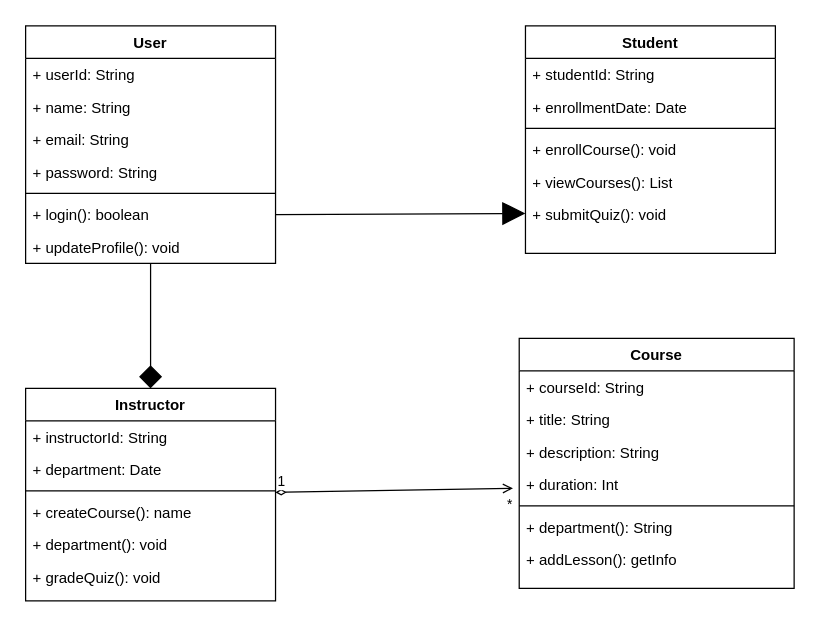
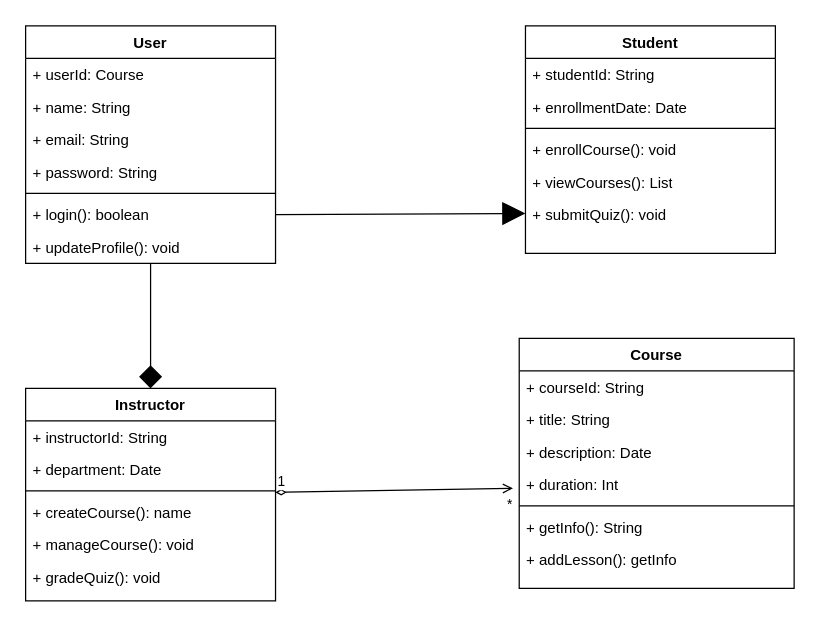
  <mxCell id="0" />
  <mxCell id="1" parent="0" />
  <mxCell id="2" value="User" style="swimlane;fontStyle=1;align=center;verticalAlign=top;childLayout=stackLayout;horizontal=1;startSize=26;horizontalStack=0;resizeParent=1;resizeParentMax=0;resizeLast=0;collapsible=1;marginBottom=0;whiteSpace=wrap;html=1;" parent="1" vertex="1"><mxGeometry x="20" y="20" width="200" height="190" as="geometry" /></mxCell>
- <mxCell id="3" value="+ userId: String" style="text;align=left;verticalAlign=top;spacingLeft=4;spacingRight=4;overflow=hidden;rotatable=0;points=[[0,0.5],[1,0.5]];portConstraint=eastwest;whiteSpace=wrap;html=1;" parent="2" vertex="1"><mxGeometry y="26" width="200" height="26" as="geometry" /></mxCell>
+ <mxCell id="3" value="+ userId: Course" style="text;align=left;verticalAlign=top;spacingLeft=4;spacingRight=4;overflow=hidden;rotatable=0;points=[[0,0.5],[1,0.5]];portConstraint=eastwest;whiteSpace=wrap;html=1;" parent="2" vertex="1"><mxGeometry y="26" width="200" height="26" as="geometry" /></mxCell>
  <mxCell id="4" value="+ name: String" style="text;align=left;verticalAlign=top;spacingLeft=4;spacingRight=4;overflow=hidden;rotatable=0;points=[[0,0.5],[1,0.5]];portConstraint=eastwest;whiteSpace=wrap;html=1;" parent="2" vertex="1"><mxGeometry y="52" width="200" height="26" as="geometry" /></mxCell>
  <mxCell id="5" value="+ email: String" style="text;align=left;verticalAlign=top;spacingLeft=4;spacingRight=4;overflow=hidden;rotatable=0;points=[[0,0.5],[1,0.5]];portConstraint=eastwest;whiteSpace=wrap;html=1;" parent="2" vertex="1"><mxGeometry y="78" width="200" height="26" as="geometry" /></mxCell>
  <mxCell id="6" value="+ password: String" style="text;align=left;verticalAlign=top;spacingLeft=4;spacingRight=4;overflow=hidden;rotatable=0;points=[[0,0.5],[1,0.5]];portConstraint=eastwest;whiteSpace=wrap;html=1;" parent="2" vertex="1"><mxGeometry y="104" width="200" height="26" as="geometry" /></mxCell>
  <mxCell id="7" value="" style="line;strokeWidth=1;align=left;verticalAlign=middle;spacingTop=-1;spacingLeft=3;spacingRight=3;rotatable=0;labelPosition=right;points=[];portConstraint=eastwest;" parent="2" vertex="1"><mxGeometry y="130" width="200" height="8" as="geometry" /></mxCell>
  <mxCell id="8" value="+ login(): boolean" style="text;align=left;verticalAlign=top;spacingLeft=4;spacingRight=4;overflow=hidden;rotatable=0;points=[[0,0.5],[1,0.5]];portConstraint=eastwest;whiteSpace=wrap;html=1;" parent="2" vertex="1"><mxGeometry y="138" width="200" height="26" as="geometry" /></mxCell>
  <mxCell id="9" value="+ updateProfile(): void" style="text;align=left;verticalAlign=top;spacingLeft=4;spacingRight=4;overflow=hidden;rotatable=0;points=[[0,0.5],[1,0.5]];portConstraint=eastwest;whiteSpace=wrap;html=1;" parent="2" vertex="1"><mxGeometry y="164" width="200" height="26" as="geometry" /></mxCell>
  <mxCell id="10" value="Student" style="swimlane;fontStyle=1;align=center;verticalAlign=top;childLayout=stackLayout;horizontal=1;startSize=26;horizontalStack=0;resizeParent=1;resizeParentMax=0;resizeLast=0;collapsible=1;marginBottom=0;whiteSpace=wrap;html=1;" parent="1" vertex="1"><mxGeometry x="420" y="20" width="200" height="182" as="geometry" /></mxCell>
  <mxCell id="11" value="+ studentId: String" style="text;strokeColor=none;fillColor=none;align=left;verticalAlign=top;spacingLeft=4;spacingRight=4;overflow=hidden;rotatable=0;points=[[0,0.5],[1,0.5]];portConstraint=eastwest;whiteSpace=wrap;html=1;" parent="10" vertex="1"><mxGeometry y="26" width="200" height="26" as="geometry" /></mxCell>
  <mxCell id="12" value="+ enrollmentDate: Date" style="text;strokeColor=none;fillColor=none;align=left;verticalAlign=top;spacingLeft=4;spacingRight=4;overflow=hidden;rotatable=0;points=[[0,0.5],[1,0.5]];portConstraint=eastwest;whiteSpace=wrap;html=1;" parent="10" vertex="1"><mxGeometry y="52" width="200" height="26" as="geometry" /></mxCell>
  <mxCell id="13" value="" style="line;strokeWidth=1;fillColor=none;align=left;verticalAlign=middle;spacingTop=-1;spacingLeft=3;spacingRight=3;rotatable=0;labelPosition=right;points=[];portConstraint=eastwest;strokeColor=inherit;" parent="10" vertex="1"><mxGeometry y="78" width="200" height="8" as="geometry" /></mxCell>
  <mxCell id="14" value="+ enrollCourse(): void" style="text;strokeColor=none;fillColor=none;align=left;verticalAlign=top;spacingLeft=4;spacingRight=4;overflow=hidden;rotatable=0;points=[[0,0.5],[1,0.5]];portConstraint=eastwest;whiteSpace=wrap;html=1;" parent="10" vertex="1"><mxGeometry y="86" width="200" height="26" as="geometry" /></mxCell>
  <mxCell id="15" value="+ viewCourses(): List&lt;Course&gt;" style="text;strokeColor=none;fillColor=none;align=left;verticalAlign=top;spacingLeft=4;spacingRight=4;overflow=hidden;rotatable=0;points=[[0,0.5],[1,0.5]];portConstraint=eastwest;whiteSpace=wrap;html=1;" parent="10" vertex="1"><mxGeometry y="112" width="200" height="26" as="geometry" /></mxCell>
  <mxCell id="16" value="+ submitQuiz(): void" style="text;strokeColor=none;fillColor=none;align=left;verticalAlign=top;spacingLeft=4;spacingRight=4;overflow=hidden;rotatable=0;points=[[0,0.5],[1,0.5]];portConstraint=eastwest;whiteSpace=wrap;html=1;" parent="10" vertex="1"><mxGeometry y="138" width="200" height="26" as="geometry" /></mxCell>
  <mxCell id="17" value="" style="text;strokeColor=none;fillColor=none;align=left;verticalAlign=top;spacingLeft=4;spacingRight=4;overflow=hidden;rotatable=0;points=[[0,0.5],[1,0.5]];portConstraint=eastwest;whiteSpace=wrap;html=1;" parent="10" vertex="1"><mxGeometry y="164" width="200" height="18" as="geometry" /></mxCell>
  <mxCell id="18" value="Instructor" style="swimlane;fontStyle=1;align=center;verticalAlign=top;childLayout=stackLayout;horizontal=1;startSize=26;horizontalStack=0;resizeParent=1;resizeParentMax=0;resizeLast=0;collapsible=1;marginBottom=0;whiteSpace=wrap;html=1;" parent="1" vertex="1"><mxGeometry x="20" y="310" width="200" height="170" as="geometry" /></mxCell>
  <mxCell id="19" value="+ instructorId: String" style="text;strokeColor=none;fillColor=none;align=left;verticalAlign=top;spacingLeft=4;spacingRight=4;overflow=hidden;rotatable=0;points=[[0,0.5],[1,0.5]];portConstraint=eastwest;whiteSpace=wrap;html=1;" parent="18" vertex="1"><mxGeometry y="26" width="200" height="26" as="geometry" /></mxCell>
  <mxCell id="20" value="+ department: Date" style="text;strokeColor=none;fillColor=none;align=left;verticalAlign=top;spacingLeft=4;spacingRight=4;overflow=hidden;rotatable=0;points=[[0,0.5],[1,0.5]];portConstraint=eastwest;whiteSpace=wrap;html=1;" parent="18" vertex="1"><mxGeometry y="52" width="200" height="26" as="geometry" /></mxCell>
  <mxCell id="21" value="" style="line;strokeWidth=1;fillColor=none;align=left;verticalAlign=middle;spacingTop=-1;spacingLeft=3;spacingRight=3;rotatable=0;labelPosition=right;points=[];portConstraint=eastwest;strokeColor=inherit;" parent="18" vertex="1"><mxGeometry y="78" width="200" height="8" as="geometry" /></mxCell>
  <mxCell id="22" value="+ createCourse(): name" style="text;strokeColor=none;fillColor=none;align=left;verticalAlign=top;spacingLeft=4;spacingRight=4;overflow=hidden;rotatable=0;points=[[0,0.5],[1,0.5]];portConstraint=eastwest;whiteSpace=wrap;html=1;" parent="18" vertex="1"><mxGeometry y="86" width="200" height="26" as="geometry" /></mxCell>
- <mxCell id="23" value="+ department(): void" style="text;strokeColor=none;fillColor=none;align=left;verticalAlign=top;spacingLeft=4;spacingRight=4;overflow=hidden;rotatable=0;points=[[0,0.5],[1,0.5]];portConstraint=eastwest;whiteSpace=wrap;html=1;" parent="18" vertex="1"><mxGeometry y="112" width="200" height="26" as="geometry" /></mxCell>
+ <mxCell id="23" value="+ manageCourse(): void" style="text;strokeColor=none;fillColor=none;align=left;verticalAlign=top;spacingLeft=4;spacingRight=4;overflow=hidden;rotatable=0;points=[[0,0.5],[1,0.5]];portConstraint=eastwest;whiteSpace=wrap;html=1;" parent="18" vertex="1"><mxGeometry y="112" width="200" height="26" as="geometry" /></mxCell>
  <mxCell id="24" value="+ gradeQuiz(): void" style="text;strokeColor=none;fillColor=none;align=left;verticalAlign=top;spacingLeft=4;spacingRight=4;overflow=hidden;rotatable=0;points=[[0,0.5],[1,0.5]];portConstraint=eastwest;whiteSpace=wrap;html=1;" parent="18" vertex="1"><mxGeometry y="138" width="200" height="32" as="geometry" /></mxCell>
  <mxCell id="25" value="Course" style="swimlane;fontStyle=1;align=center;verticalAlign=top;childLayout=stackLayout;horizontal=1;startSize=26;horizontalStack=0;resizeParent=1;resizeParentMax=0;resizeLast=0;collapsible=1;marginBottom=0;whiteSpace=wrap;html=1;" parent="1" vertex="1"><mxGeometry x="415" y="270" width="220" height="200" as="geometry" /></mxCell>
  <mxCell id="26" value="+ courseId: String" style="text;strokeColor=none;fillColor=none;align=left;verticalAlign=top;spacingLeft=4;spacingRight=4;overflow=hidden;rotatable=0;points=[[0,0.5],[1,0.5]];portConstraint=eastwest;whiteSpace=wrap;html=1;" parent="25" vertex="1"><mxGeometry y="26" width="220" height="26" as="geometry" /></mxCell>
  <mxCell id="27" value="+ title: String" style="text;strokeColor=none;fillColor=none;align=left;verticalAlign=top;spacingLeft=4;spacingRight=4;overflow=hidden;rotatable=0;points=[[0,0.5],[1,0.5]];portConstraint=eastwest;whiteSpace=wrap;html=1;" parent="25" vertex="1"><mxGeometry y="52" width="220" height="26" as="geometry" /></mxCell>
- <mxCell id="28" value="+ description: String" style="text;strokeColor=none;fillColor=none;align=left;verticalAlign=top;spacingLeft=4;spacingRight=4;overflow=hidden;rotatable=0;points=[[0,0.5],[1,0.5]];portConstraint=eastwest;whiteSpace=wrap;html=1;" parent="25" vertex="1"><mxGeometry y="78" width="220" height="26" as="geometry" /></mxCell>
+ <mxCell id="28" value="+ description: Date" style="text;strokeColor=none;fillColor=none;align=left;verticalAlign=top;spacingLeft=4;spacingRight=4;overflow=hidden;rotatable=0;points=[[0,0.5],[1,0.5]];portConstraint=eastwest;whiteSpace=wrap;html=1;" parent="25" vertex="1"><mxGeometry y="78" width="220" height="26" as="geometry" /></mxCell>
  <mxCell id="29" value="+ duration: Int" style="text;strokeColor=none;fillColor=none;align=left;verticalAlign=top;spacingLeft=4;spacingRight=4;overflow=hidden;rotatable=0;points=[[0,0.5],[1,0.5]];portConstraint=eastwest;whiteSpace=wrap;html=1;" parent="25" vertex="1"><mxGeometry y="104" width="220" height="26" as="geometry" /></mxCell>
  <mxCell id="30" value="" style="line;strokeWidth=1;fillColor=none;align=left;verticalAlign=middle;spacingTop=-1;spacingLeft=3;spacingRight=3;rotatable=0;labelPosition=right;points=[];portConstraint=eastwest;strokeColor=inherit;" parent="25" vertex="1"><mxGeometry y="130" width="220" height="8" as="geometry" /></mxCell>
- <mxCell id="31" value="+ department(): String" style="text;strokeColor=none;fillColor=none;align=left;verticalAlign=top;spacingLeft=4;spacingRight=4;overflow=hidden;rotatable=0;points=[[0,0.5],[1,0.5]];portConstraint=eastwest;whiteSpace=wrap;html=1;" parent="25" vertex="1"><mxGeometry y="138" width="220" height="26" as="geometry" /></mxCell>
+ <mxCell id="31" value="+ getInfo(): String" style="text;strokeColor=none;fillColor=none;align=left;verticalAlign=top;spacingLeft=4;spacingRight=4;overflow=hidden;rotatable=0;points=[[0,0.5],[1,0.5]];portConstraint=eastwest;whiteSpace=wrap;html=1;" parent="25" vertex="1"><mxGeometry y="138" width="220" height="26" as="geometry" /></mxCell>
  <mxCell id="32" value="+ addLesson(): getInfo" style="text;strokeColor=none;fillColor=none;align=left;verticalAlign=top;spacingLeft=4;spacingRight=4;overflow=hidden;rotatable=0;points=[[0,0.5],[1,0.5]];portConstraint=eastwest;whiteSpace=wrap;html=1;" parent="25" vertex="1"><mxGeometry y="164" width="220" height="36" as="geometry" /></mxCell>
  <mxCell id="33" value="" style="endArrow=block;endSize=16;html=1;exitX=1;exitY=0.5;exitDx=0;exitDy=0;" parent="1" source="8" edge="1"><mxGeometry width="50" height="50" relative="1" as="geometry"><mxPoint x="120" y="202" as="sourcePoint" /><mxPoint x="420" y="170" as="targetPoint" /></mxGeometry></mxCell>
  <mxCell id="34" value="" style="endArrow=diamond;endSize=16;html=1;exitX=0.5;exitY=1;exitDx=0;exitDy=0;entryX=0.5;entryY=0;entryDx=0;entryDy=0;entryPerimeter=0;" parent="1" source="2" target="18" edge="1"><mxGeometry width="50" height="50" relative="1" as="geometry"><mxPoint x="120" y="202" as="sourcePoint" /><mxPoint x="120" y="500" as="targetPoint" /></mxGeometry></mxCell>
  <mxCell id="35" value="" style="endArrow=open;html=1;startArrow=diamondThin;startFill=0;rounded=0;" parent="1" source="18" edge="1"><mxGeometry relative="1" as="geometry"><mxPoint x="620" y="326" as="sourcePoint" /><mxPoint x="410" y="390" as="targetPoint" /></mxGeometry></mxCell>
  <mxCell id="36" value="1" style="edgeLabel;resizable=0;html=1;align=left;verticalAlign=bottom;" parent="35" connectable="0" vertex="1"><mxGeometry x="-1" relative="1" as="geometry"><mxPoint x="260" y="596" as="sourcePoint" /></mxGeometry></mxCell>
  <mxCell id="37" value="*" style="edgeLabel;resizable=0;html=1;align=right;verticalAlign=top;" parent="35" connectable="0" vertex="1"><mxGeometry x="1" relative="1" as="geometry"><mxPoint x="640" y="100" as="sourcePoint" /></mxGeometry></mxCell>
